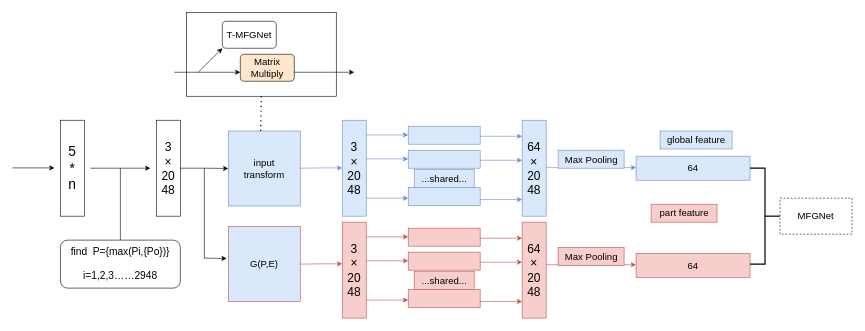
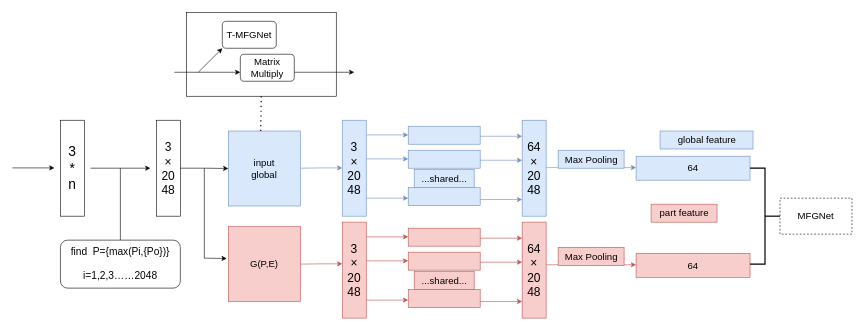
  <mxCell id="0" />
  <mxCell id="1" parent="0" />
- <mxCell id="2" value="&lt;span style=&quot;font-size: 23px;&quot;&gt;5&lt;br&gt;*&lt;br&gt;n&lt;br&gt;&lt;/span&gt;" style="rounded=0;whiteSpace=wrap;html=1;" vertex="1" parent="1"><mxGeometry x="100" y="200" width="40" height="160" as="geometry" /></mxCell>
+ <mxCell id="2" value="&lt;span style=&quot;font-size: 23px;&quot;&gt;3&lt;br&gt;*&lt;br&gt;n&lt;br&gt;&lt;/span&gt;" style="rounded=0;whiteSpace=wrap;html=1;" vertex="1" parent="1"><mxGeometry x="100" y="200" width="40" height="160" as="geometry" /></mxCell>
  <mxCell id="3" value="" style="endArrow=classic;html=1;rounded=0;" edge="1" parent="1"><mxGeometry width="50" height="50" relative="1" as="geometry"><mxPoint y="279.5" as="sourcePoint" x="20" /><mxPoint x="90" y="279.5" as="targetPoint" /></mxGeometry></mxCell>
  <mxCell id="4" value="&lt;span style=&quot;font-size: 20px;&quot;&gt;3&lt;br&gt;×&lt;br&gt;20&lt;br&gt;48&lt;br&gt;&lt;/span&gt;" style="rounded=0;whiteSpace=wrap;html=1;" vertex="1" parent="1"><mxGeometry x="260" y="200" width="40" height="160" as="geometry" /></mxCell>
  <mxCell id="5" value="" style="endArrow=classic;html=1;rounded=0;" edge="1" parent="1"><mxGeometry width="50" height="50" relative="1" as="geometry"><mxPoint x="150" y="280" as="sourcePoint" /><mxPoint x="250" y="280" as="targetPoint" /></mxGeometry></mxCell>
  <mxCell id="6" value="" style="endArrow=none;html=1;rounded=0;" edge="1" parent="1"><mxGeometry width="50" height="50" relative="1" as="geometry"><mxPoint x="200" y="400" as="sourcePoint" /><mxPoint x="200" y="280" as="targetPoint" /></mxGeometry></mxCell>
- <mxCell id="7" value="&lt;font style=&quot;font-size: 17px;&quot;&gt;&lt;br&gt;find&amp;nbsp; P={max(Pi,{Po})}&lt;br&gt;&lt;br&gt;i=1,2,3……2948&lt;br&gt;&lt;br&gt;&lt;/font&gt;" style="rounded=1;whiteSpace=wrap;html=1;" vertex="1" parent="1"><mxGeometry x="100" y="400" width="200" height="80" as="geometry" /></mxCell>
+ <mxCell id="7" value="&lt;font style=&quot;font-size: 17px;&quot;&gt;&lt;br&gt;find&amp;nbsp; P={max(Pi,{Po})}&lt;br&gt;&lt;br&gt;i=1,2,3……2048&lt;br&gt;&lt;br&gt;&lt;/font&gt;" style="rounded=1;whiteSpace=wrap;html=1;" vertex="1" parent="1"><mxGeometry x="100" y="400" width="200" height="80" as="geometry" /></mxCell>
  <mxCell id="8" value="" style="endArrow=classic;html=1;rounded=0;exitX=1;exitY=0.5;exitDx=0;exitDy=0;entryX=0;entryY=0.5;entryDx=0;entryDy=0;" edge="1" parent="1" source="4" target="10"><mxGeometry width="50" height="50" relative="1" as="geometry"><mxPoint x="410" y="440" as="sourcePoint" /><mxPoint x="370" y="280" as="targetPoint" /><Array as="points"><mxPoint x="340" y="280" /></Array></mxGeometry></mxCell>
  <mxCell id="9" value="" style="rounded=0;whiteSpace=wrap;html=1;" vertex="1" parent="1"><mxGeometry x="310" y="20" width="250" height="140" as="geometry" /></mxCell>
- <mxCell id="10" value="&lt;font style=&quot;font-size: 16px;&quot;&gt;input &lt;br&gt;transform&lt;/font&gt;" style="rounded=0;whiteSpace=wrap;html=1;fillColor=#dae8fc;strokeColor=#6c8ebf;" vertex="1" parent="1"><mxGeometry x="380" y="218" width="120" height="125" as="geometry" /></mxCell>
+ <mxCell id="10" value="&lt;font style=&quot;font-size: 16px;&quot;&gt;input &lt;br&gt;global&lt;/font&gt;" style="rounded=0;whiteSpace=wrap;html=1;fillColor=#dae8fc;strokeColor=#6c8ebf;" vertex="1" parent="1"><mxGeometry x="380" y="218" width="120" height="125" as="geometry" /></mxCell>
  <mxCell id="11" value="" style="endArrow=classic;html=1;rounded=0;" edge="1" parent="1"><mxGeometry width="50" height="50" relative="1" as="geometry"><mxPoint x="290" y="120" as="sourcePoint" /><mxPoint x="400" y="120" as="targetPoint" /></mxGeometry></mxCell>
  <mxCell id="12" value="" style="endArrow=classic;html=1;rounded=0;" edge="1" parent="1"><mxGeometry width="50" height="50" relative="1" as="geometry"><mxPoint x="330" y="120" as="sourcePoint" /><mxPoint x="370" y="80" as="targetPoint" /></mxGeometry></mxCell>
  <mxCell id="13" value="&lt;font style=&quot;font-size: 16px;&quot;&gt;T-MFGNet&lt;/font&gt;" style="rounded=1;whiteSpace=wrap;html=1;" vertex="1" parent="1"><mxGeometry x="370" y="35" width="90" height="45" as="geometry" /></mxCell>
- <mxCell id="14" value="&lt;font style=&quot;font-size: 16px;&quot;&gt;Matrix Multiply&lt;/font&gt;" style="rounded=1;whiteSpace=wrap;html=1;fillColor=#ffe6cc;" vertex="1" parent="1"><mxGeometry x="400" y="90" width="90" height="45" as="geometry" /></mxCell>
+ <mxCell id="14" value="&lt;font style=&quot;font-size: 16px;&quot;&gt;Matrix Multiply&lt;/font&gt;" style="rounded=1;whiteSpace=wrap;html=1;" vertex="1" parent="1"><mxGeometry x="400" y="90" width="90" height="45" as="geometry" /></mxCell>
  <mxCell id="15" value="" style="endArrow=classic;html=1;rounded=0;" edge="1" parent="1"><mxGeometry width="50" height="50" relative="1" as="geometry"><mxPoint x="490" y="120" as="sourcePoint" /><mxPoint x="590" y="120" as="targetPoint" /></mxGeometry></mxCell>
  <mxCell id="16" value="" style="endArrow=classic;html=1;rounded=0;entryX=0;entryY=0.5;entryDx=0;entryDy=0;fillColor=#dae8fc;strokeColor=#6c8ebf;" edge="1" parent="1"><mxGeometry width="50" height="50" relative="1" as="geometry"><mxPoint x="500" y="280" as="sourcePoint" /><mxPoint x="570" y="279.5" as="targetPoint" /><Array as="points"><mxPoint x="536" y="279.5" /></Array></mxGeometry></mxCell>
  <mxCell id="17" value="&lt;span style=&quot;font-size: 20px;&quot;&gt;3&lt;br&gt;×&lt;br&gt;20&lt;br&gt;48&lt;br&gt;&lt;/span&gt;" style="rounded=0;whiteSpace=wrap;html=1;fillColor=#dae8fc;strokeColor=#6c8ebf;" vertex="1" parent="1"><mxGeometry x="570" y="200" width="40" height="160" as="geometry" /></mxCell>
  <mxCell id="18" value="" style="endArrow=classic;html=1;rounded=0;fillColor=#dae8fc;strokeColor=#6c8ebf;" edge="1" parent="1"><mxGeometry width="50" height="50" relative="1" as="geometry"><mxPoint x="610" y="224.5" as="sourcePoint" /><mxPoint x="680" y="224.5" as="targetPoint" /></mxGeometry></mxCell>
  <mxCell id="19" value="" style="endArrow=classic;html=1;rounded=0;fillColor=#dae8fc;strokeColor=#6c8ebf;" edge="1" parent="1"><mxGeometry width="50" height="50" relative="1" as="geometry"><mxPoint x="610" y="330" as="sourcePoint" /><mxPoint x="680" y="330" as="targetPoint" /></mxGeometry></mxCell>
  <mxCell id="20" value="" style="endArrow=classic;html=1;rounded=0;fillColor=#dae8fc;strokeColor=#6c8ebf;" edge="1" parent="1"><mxGeometry width="50" height="50" relative="1" as="geometry"><mxPoint x="610" y="264.5" as="sourcePoint" /><mxPoint x="680" y="264.5" as="targetPoint" /></mxGeometry></mxCell>
  <mxCell id="21" value="" style="rounded=0;whiteSpace=wrap;html=1;fillColor=#dae8fc;strokeColor=#6c8ebf;" vertex="1" parent="1"><mxGeometry x="680" y="210" width="120" height="30" as="geometry" /></mxCell>
  <mxCell id="22" value="" style="rounded=0;whiteSpace=wrap;html=1;fillColor=#dae8fc;strokeColor=#6c8ebf;" vertex="1" parent="1"><mxGeometry x="680" y="250" width="120" height="30" as="geometry" /></mxCell>
  <mxCell id="23" value="" style="rounded=0;whiteSpace=wrap;html=1;fillColor=#dae8fc;strokeColor=#6c8ebf;" vertex="1" parent="1"><mxGeometry x="680" y="312.5" width="120" height="30" as="geometry" /></mxCell>
  <mxCell id="24" value="&lt;font style=&quot;font-size: 16px;&quot;&gt;...shared...&lt;/font&gt;" style="text;html=1;align=center;verticalAlign=middle;resizable=0;points=[];autosize=1;strokeColor=#6c8ebf;fillColor=#dae8fc;" vertex="1" parent="1"><mxGeometry x="690" y="282.5" width="100" height="30" as="geometry" /></mxCell>
  <mxCell id="25" value="" style="endArrow=classic;html=1;rounded=0;fillColor=#dae8fc;strokeColor=#6c8ebf;" edge="1" parent="1"><mxGeometry width="50" height="50" relative="1" as="geometry"><mxPoint x="800" y="226.75" as="sourcePoint" /><mxPoint x="870" y="226.75" as="targetPoint" /></mxGeometry></mxCell>
  <mxCell id="26" value="" style="endArrow=classic;html=1;rounded=0;fillColor=#dae8fc;strokeColor=#6c8ebf;" edge="1" parent="1"><mxGeometry width="50" height="50" relative="1" as="geometry"><mxPoint x="800" y="332.25" as="sourcePoint" /><mxPoint x="870" y="332.25" as="targetPoint" /></mxGeometry></mxCell>
  <mxCell id="27" value="" style="endArrow=classic;html=1;rounded=0;fillColor=#dae8fc;strokeColor=#6c8ebf;" edge="1" parent="1"><mxGeometry width="50" height="50" relative="1" as="geometry"><mxPoint x="800" y="266.75" as="sourcePoint" /><mxPoint x="870" y="266.75" as="targetPoint" /></mxGeometry></mxCell>
  <mxCell id="28" value="&lt;span style=&quot;font-size: 20px;&quot;&gt;64&lt;br&gt;×&lt;br&gt;20&lt;br&gt;48&lt;br&gt;&lt;/span&gt;" style="rounded=0;whiteSpace=wrap;html=1;fillColor=#dae8fc;strokeColor=#6c8ebf;" vertex="1" parent="1"><mxGeometry x="870" y="200" width="40" height="160" as="geometry" /></mxCell>
  <mxCell id="29" value="" style="endArrow=classic;html=1;rounded=0;exitX=1;exitY=0.5;exitDx=0;exitDy=0;fillColor=#dae8fc;strokeColor=#6c8ebf;" edge="1" parent="1"><mxGeometry width="50" height="50" relative="1" as="geometry"><mxPoint x="910" y="279" as="sourcePoint" /><mxPoint x="1060" y="279" as="targetPoint" /><Array as="points"><mxPoint x="950" y="279" /></Array></mxGeometry></mxCell>
  <mxCell id="30" value="&lt;font style=&quot;font-size: 16px;&quot;&gt;Max Pooling&lt;/font&gt;" style="text;html=1;align=center;verticalAlign=middle;resizable=0;points=[];autosize=1;strokeColor=#6c8ebf;fillColor=#dae8fc;" vertex="1" parent="1"><mxGeometry x="930" y="250" width="110" height="30" as="geometry" /></mxCell>
  <mxCell id="31" value="&lt;font style=&quot;font-size: 16px;&quot;&gt;64&lt;/font&gt;" style="rounded=0;whiteSpace=wrap;html=1;fillColor=#dae8fc;strokeColor=#6c8ebf;" vertex="1" parent="1"><mxGeometry x="1060" y="260" width="190" height="40" as="geometry" /></mxCell>
- <mxCell id="32" value="&lt;font style=&quot;font-size: 16px;&quot;&gt;global feature&lt;/font&gt;" style="text;html=1;align=center;verticalAlign=middle;resizable=0;points=[];autosize=1;strokeColor=#6c8ebf;fillColor=#dae8fc;" vertex="1" parent="1"><mxGeometry x="1100" y="218" width="120" height="30" as="geometry" /></mxCell>
+ <mxCell id="32" value="&lt;font style=&quot;font-size: 16px;&quot;&gt;global feature&lt;/font&gt;" style="text;html=1;align=center;verticalAlign=middle;resizable=0;points=[];autosize=1;strokeColor=#6c8ebf;fillColor=#dae8fc;" vertex="1" parent="1"><mxGeometry x="1100" y="218" width="155" height="30" as="geometry" /></mxCell>
  <mxCell id="33" value="" style="endArrow=none;html=1;rounded=0;" edge="1" parent="1"><mxGeometry width="50" height="50" relative="1" as="geometry"><mxPoint x="340" y="430" as="sourcePoint" /><mxPoint x="340" y="280" as="targetPoint" /></mxGeometry></mxCell>
  <mxCell id="34" value="" style="endArrow=classic;html=1;rounded=0;entryX=-0.022;entryY=0.425;entryDx=0;entryDy=0;entryPerimeter=0;" edge="1" parent="1" target="36"><mxGeometry width="50" height="50" relative="1" as="geometry"><mxPoint x="340" y="430" as="sourcePoint" /><mxPoint x="370" y="430" as="targetPoint" /></mxGeometry></mxCell>
  <mxCell id="35" value="" style="endArrow=none;dashed=1;html=1;dashPattern=1 3;strokeWidth=2;rounded=0;entryX=0.5;entryY=1;entryDx=0;entryDy=0;" edge="1" parent="1" target="9"><mxGeometry width="50" height="50" relative="1" as="geometry"><mxPoint x="434" y="218" as="sourcePoint" /><mxPoint x="484" y="168" as="targetPoint" /></mxGeometry></mxCell>
- <mxCell id="36" value="&lt;span style=&quot;font-size: 16px;&quot;&gt;G(P,E)&lt;br&gt;&lt;/span&gt;" style="rounded=0;whiteSpace=wrap;html=1;fillColor=#dae8fc;strokeColor=#b85450;" vertex="1" parent="1"><mxGeometry x="380" y="377.5" width="120" height="125" as="geometry" /></mxCell>
+ <mxCell id="36" value="&lt;span style=&quot;font-size: 16px;&quot;&gt;G(P,E)&lt;br&gt;&lt;/span&gt;" style="rounded=0;whiteSpace=wrap;html=1;fillColor=#f8cecc;strokeColor=#b85450;" vertex="1" parent="1"><mxGeometry x="380" y="377.5" width="120" height="125" as="geometry" /></mxCell>
  <mxCell id="37" value="&lt;span style=&quot;font-size: 20px;&quot;&gt;3&lt;br&gt;×&lt;br&gt;20&lt;br&gt;48&lt;br&gt;&lt;/span&gt;" style="rounded=0;whiteSpace=wrap;html=1;fillColor=#f8cecc;strokeColor=#b85450;" vertex="1" parent="1"><mxGeometry x="570" y="370" width="40" height="160" as="geometry" /></mxCell>
  <mxCell id="38" value="" style="endArrow=classic;html=1;rounded=0;fillColor=#f8cecc;strokeColor=#b85450;" edge="1" parent="1"><mxGeometry width="50" height="50" relative="1" as="geometry"><mxPoint x="610" y="394.5" as="sourcePoint" /><mxPoint x="680" y="394.5" as="targetPoint" /></mxGeometry></mxCell>
  <mxCell id="39" value="" style="endArrow=classic;html=1;rounded=0;fillColor=#f8cecc;strokeColor=#b85450;" edge="1" parent="1"><mxGeometry width="50" height="50" relative="1" as="geometry"><mxPoint x="610" y="500" as="sourcePoint" /><mxPoint x="680" y="500" as="targetPoint" /></mxGeometry></mxCell>
  <mxCell id="40" value="" style="endArrow=classic;html=1;rounded=0;fillColor=#f8cecc;strokeColor=#b85450;" edge="1" parent="1"><mxGeometry width="50" height="50" relative="1" as="geometry"><mxPoint x="610" y="434.5" as="sourcePoint" /><mxPoint x="680" y="434.5" as="targetPoint" /></mxGeometry></mxCell>
  <mxCell id="41" value="" style="rounded=0;whiteSpace=wrap;html=1;fillColor=#f8cecc;strokeColor=#b85450;" vertex="1" parent="1"><mxGeometry x="680" y="380" width="120" height="30" as="geometry" /></mxCell>
  <mxCell id="42" value="" style="rounded=0;whiteSpace=wrap;html=1;fillColor=#f8cecc;strokeColor=#b85450;" vertex="1" parent="1"><mxGeometry x="680" y="420" width="120" height="30" as="geometry" /></mxCell>
  <mxCell id="43" value="" style="rounded=0;whiteSpace=wrap;html=1;fillColor=#f8cecc;strokeColor=#b85450;" vertex="1" parent="1"><mxGeometry x="680" y="482.5" width="120" height="30" as="geometry" /></mxCell>
  <mxCell id="44" value="&lt;font style=&quot;font-size: 16px;&quot;&gt;...shared...&lt;/font&gt;" style="text;html=1;align=center;verticalAlign=middle;resizable=0;points=[];autosize=1;strokeColor=#b85450;fillColor=#f8cecc;" vertex="1" parent="1"><mxGeometry x="690" y="452.5" width="100" height="30" as="geometry" /></mxCell>
  <mxCell id="45" value="" style="endArrow=classic;html=1;rounded=0;fillColor=#f8cecc;strokeColor=#b85450;" edge="1" parent="1"><mxGeometry width="50" height="50" relative="1" as="geometry"><mxPoint x="800" y="396.75" as="sourcePoint" /><mxPoint x="870" y="396.75" as="targetPoint" /></mxGeometry></mxCell>
  <mxCell id="46" value="" style="endArrow=classic;html=1;rounded=0;fillColor=#f8cecc;strokeColor=#b85450;" edge="1" parent="1"><mxGeometry width="50" height="50" relative="1" as="geometry"><mxPoint x="800" y="502.25" as="sourcePoint" /><mxPoint x="870" y="502.25" as="targetPoint" /></mxGeometry></mxCell>
  <mxCell id="47" value="" style="endArrow=classic;html=1;rounded=0;fillColor=#f8cecc;strokeColor=#b85450;" edge="1" parent="1"><mxGeometry width="50" height="50" relative="1" as="geometry"><mxPoint x="800" y="436.75" as="sourcePoint" /><mxPoint x="870" y="436.75" as="targetPoint" /></mxGeometry></mxCell>
  <mxCell id="48" value="&lt;span style=&quot;font-size: 20px;&quot;&gt;64&lt;br&gt;×&lt;br&gt;20&lt;br&gt;48&lt;br&gt;&lt;/span&gt;" style="rounded=0;whiteSpace=wrap;html=1;fillColor=#f8cecc;strokeColor=#b85450;" vertex="1" parent="1"><mxGeometry x="870" y="370" width="40" height="160" as="geometry" /></mxCell>
  <mxCell id="49" value="" style="endArrow=classic;html=1;rounded=0;entryX=0;entryY=0.5;entryDx=0;entryDy=0;fillColor=#f8cecc;strokeColor=#b85450;" edge="1" parent="1"><mxGeometry width="50" height="50" relative="1" as="geometry"><mxPoint x="500" y="440" as="sourcePoint" /><mxPoint x="570" y="439.5" as="targetPoint" /><Array as="points"><mxPoint x="536" y="439.5" /></Array></mxGeometry></mxCell>
  <mxCell id="50" value="" style="endArrow=classic;html=1;rounded=0;exitX=1;exitY=0.5;exitDx=0;exitDy=0;fillColor=#f8cecc;strokeColor=#b85450;" edge="1" parent="1"><mxGeometry width="50" height="50" relative="1" as="geometry"><mxPoint x="910" y="441" as="sourcePoint" /><mxPoint x="1060" y="441" as="targetPoint" /><Array as="points"><mxPoint x="950" y="441" /></Array></mxGeometry></mxCell>
  <mxCell id="51" value="&lt;font style=&quot;font-size: 16px;&quot;&gt;Max Pooling&lt;/font&gt;" style="text;html=1;align=center;verticalAlign=middle;resizable=0;points=[];autosize=1;strokeColor=#b85450;fillColor=#f8cecc;" vertex="1" parent="1"><mxGeometry x="930" y="412" width="110" height="30" as="geometry" /></mxCell>
  <mxCell id="52" value="&lt;font style=&quot;font-size: 16px;&quot;&gt;64&lt;/font&gt;" style="rounded=0;whiteSpace=wrap;html=1;fillColor=#f8cecc;strokeColor=#b85450;" vertex="1" parent="1"><mxGeometry x="1060" y="422" width="190" height="40" as="geometry" /></mxCell>
  <mxCell id="53" value="&lt;font style=&quot;font-size: 16px;&quot;&gt;part feature&lt;/font&gt;" style="text;html=1;align=center;verticalAlign=middle;resizable=0;points=[];autosize=1;strokeColor=#b85450;fillColor=#f8cecc;" vertex="1" parent="1"><mxGeometry x="1085" y="340" width="110" height="30" as="geometry" /></mxCell>
  <mxCell id="54" value="" style="strokeWidth=2;html=1;shape=mxgraph.flowchart.annotation_2;align=left;labelPosition=right;pointerEvents=1;rotation=-180;" vertex="1" parent="1"><mxGeometry x="1250" y="280" width="50" height="160" as="geometry" /></mxCell>
  <mxCell id="55" value="&lt;font style=&quot;font-size: 16px;&quot;&gt;MFGNet&lt;/font&gt;" style="rounded=0;whiteSpace=wrap;html=1;dashed=1;" vertex="1" parent="1"><mxGeometry x="1300" y="330" width="120" height="60" as="geometry" /></mxCell>
